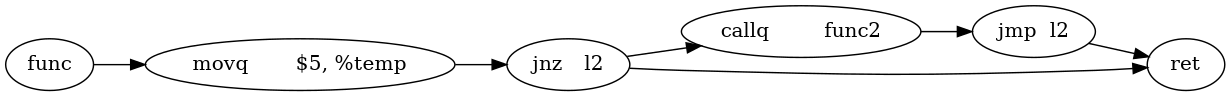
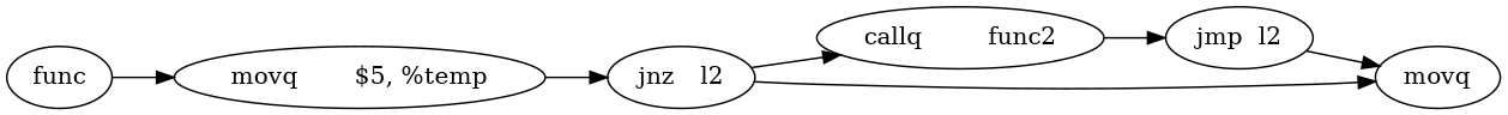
  digraph {
    rankdir=LR
    func
    "movq	$5, %temp"
    "jnz	l2"
    "callq	func2"
-   ret
+   ret [label=movq]
    "jmp	l2"
    subgraph sub_1 {
    }
    func -> "movq	$5, %temp"
    "movq	$5, %temp" -> "jnz	l2"
    "jnz	l2" -> "callq	func2"
    "jnz	l2" -> ret
    "callq	func2" -> "jmp	l2"
    "jmp	l2" -> ret
  }
